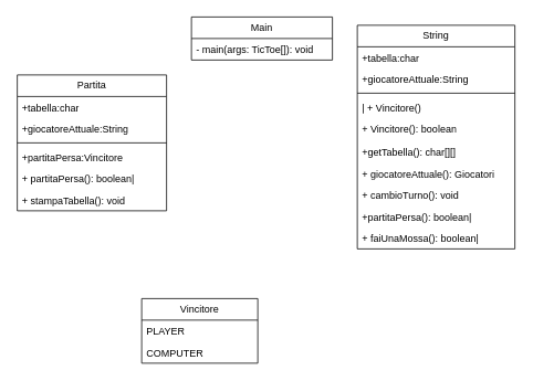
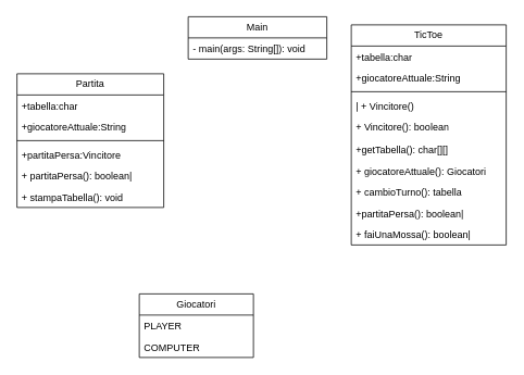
  <mxCell id="0" />
  <mxCell id="1" parent="0" />
  <mxCell id="2" value="Main" style="swimlane;fontStyle=0;childLayout=stackLayout;horizontal=1;startSize=26;fillColor=none;horizontalStack=0;resizeParent=1;resizeParentMax=0;resizeLast=0;collapsible=1;marginBottom=0;whiteSpace=wrap;html=1;" vertex="1" parent="1"><mxGeometry x="230" y="20" width="170" height="52" as="geometry" /></mxCell>
- <mxCell id="3" value="&lt;span class=&quot;hljs-operator&quot;&gt;-&lt;/span&gt; main(args: TicToe[]): void&amp;nbsp;" style="text;strokeColor=none;fillColor=none;align=left;verticalAlign=top;spacingLeft=4;spacingRight=4;overflow=hidden;rotatable=0;points=[[0,0.5],[1,0.5]];portConstraint=eastwest;whiteSpace=wrap;html=1;" vertex="1" parent="2"><mxGeometry y="26" width="170" height="26" as="geometry" /></mxCell>
- <mxCell id="4" value="String" style="swimlane;fontStyle=0;childLayout=stackLayout;horizontal=1;startSize=26;fillColor=none;horizontalStack=0;resizeParent=1;resizeParentMax=0;resizeLast=0;collapsible=1;marginBottom=0;whiteSpace=wrap;html=1;" vertex="1" parent="1"><mxGeometry x="430" y="30" width="190" height="270" as="geometry" /></mxCell>
+ <mxCell id="3" value="&lt;span class=&quot;hljs-operator&quot;&gt;-&lt;/span&gt; main(args: String[]): void&amp;nbsp;" style="text;strokeColor=none;fillColor=none;align=left;verticalAlign=top;spacingLeft=4;spacingRight=4;overflow=hidden;rotatable=0;points=[[0,0.5],[1,0.5]];portConstraint=eastwest;whiteSpace=wrap;html=1;" vertex="1" parent="2"><mxGeometry y="26" width="170" height="26" as="geometry" /></mxCell>
+ <mxCell id="4" value="TicToe" style="swimlane;fontStyle=0;childLayout=stackLayout;horizontal=1;startSize=26;fillColor=none;horizontalStack=0;resizeParent=1;resizeParentMax=0;resizeLast=0;collapsible=1;marginBottom=0;whiteSpace=wrap;html=1;" vertex="1" parent="1"><mxGeometry x="430" y="30" width="190" height="270" as="geometry" /></mxCell>
  <mxCell id="5" value="+tabella:char&lt;div&gt;&lt;br&gt;&lt;/div&gt;" style="text;strokeColor=none;fillColor=none;align=left;verticalAlign=top;spacingLeft=4;spacingRight=4;overflow=hidden;rotatable=0;points=[[0,0.5],[1,0.5]];portConstraint=eastwest;whiteSpace=wrap;html=1;" vertex="1" parent="4"><mxGeometry y="26" width="190" height="26" as="geometry" /></mxCell>
  <mxCell id="6" value="+giocatoreAttuale:String" style="text;strokeColor=none;fillColor=none;align=left;verticalAlign=top;spacingLeft=4;spacingRight=4;overflow=hidden;rotatable=0;points=[[0,0.5],[1,0.5]];portConstraint=eastwest;whiteSpace=wrap;html=1;" vertex="1" parent="4"><mxGeometry y="52" width="190" height="26" as="geometry" /></mxCell>
  <mxCell id="7" value="" style="line;strokeWidth=1;fillColor=none;align=left;verticalAlign=middle;spacingTop=-1;spacingLeft=3;spacingRight=3;rotatable=0;labelPosition=right;points=[];portConstraint=eastwest;strokeColor=inherit;" vertex="1" parent="4"><mxGeometry y="78" width="190" height="8" as="geometry" /></mxCell>
  <mxCell id="8" value="&lt;span class=&quot;hljs-operator&quot;&gt;|&lt;/span&gt; &lt;span class=&quot;hljs-operator&quot;&gt;+&lt;/span&gt; Vincitore()&amp;nbsp;" style="text;strokeColor=none;fillColor=none;align=left;verticalAlign=top;spacingLeft=4;spacingRight=4;overflow=hidden;rotatable=0;points=[[0,0.5],[1,0.5]];portConstraint=eastwest;whiteSpace=wrap;html=1;" vertex="1" parent="4"><mxGeometry y="86" width="190" height="26" as="geometry" /></mxCell>
  <mxCell id="9" value="&lt;span class=&quot;hljs-operator&quot;&gt;+&lt;/span&gt; Vincitore(): &lt;span class=&quot;hljs-type&quot;&gt;boolean&lt;/span&gt;" style="text;strokeColor=none;fillColor=none;align=left;verticalAlign=top;spacingLeft=4;spacingRight=4;overflow=hidden;rotatable=0;points=[[0,0.5],[1,0.5]];portConstraint=eastwest;whiteSpace=wrap;html=1;" vertex="1" parent="4"><mxGeometry y="112" width="190" height="28" as="geometry" /></mxCell>
  <mxCell id="10" value="+getTabella(): &lt;span class=&quot;hljs-type&quot;&gt;char&lt;/span&gt;[][]" style="text;strokeColor=none;fillColor=none;align=left;verticalAlign=top;spacingLeft=4;spacingRight=4;overflow=hidden;rotatable=0;points=[[0,0.5],[1,0.5]];portConstraint=eastwest;whiteSpace=wrap;html=1;" vertex="1" parent="4"><mxGeometry y="140" width="190" height="26" as="geometry" /></mxCell>
  <mxCell id="11" value="&lt;span class=&quot;hljs-operator&quot;&gt;+&lt;/span&gt; giocatoreAttuale(): Giocatori" style="text;strokeColor=none;fillColor=none;align=left;verticalAlign=top;spacingLeft=4;spacingRight=4;overflow=hidden;rotatable=0;points=[[0,0.5],[1,0.5]];portConstraint=eastwest;whiteSpace=wrap;html=1;" vertex="1" parent="4"><mxGeometry y="166" width="190" height="26" as="geometry" /></mxCell>
- <mxCell id="12" value="&lt;span class=&quot;hljs-operator&quot;&gt;+&lt;/span&gt; cambioTurno(): void" style="text;strokeColor=none;fillColor=none;align=left;verticalAlign=top;spacingLeft=4;spacingRight=4;overflow=hidden;rotatable=0;points=[[0,0.5],[1,0.5]];portConstraint=eastwest;whiteSpace=wrap;html=1;" vertex="1" parent="4"><mxGeometry y="192" width="190" height="26" as="geometry" /></mxCell>
+ <mxCell id="12" value="&lt;span class=&quot;hljs-operator&quot;&gt;+&lt;/span&gt; cambioTurno(): tabella" style="text;strokeColor=none;fillColor=none;align=left;verticalAlign=top;spacingLeft=4;spacingRight=4;overflow=hidden;rotatable=0;points=[[0,0.5],[1,0.5]];portConstraint=eastwest;whiteSpace=wrap;html=1;" vertex="1" parent="4"><mxGeometry y="192" width="190" height="26" as="geometry" /></mxCell>
  <mxCell id="13" value="+partitaPersa(): &lt;span class=&quot;hljs-type&quot;&gt;boolean&lt;/span&gt;&lt;span class=&quot;hljs-operator&quot;&gt;|&lt;/span&gt;" style="text;strokeColor=none;fillColor=none;align=left;verticalAlign=top;spacingLeft=4;spacingRight=4;overflow=hidden;rotatable=0;points=[[0,0.5],[1,0.5]];portConstraint=eastwest;whiteSpace=wrap;html=1;" vertex="1" parent="4"><mxGeometry y="218" width="190" height="26" as="geometry" /></mxCell>
  <mxCell id="14" value="&lt;span class=&quot;hljs-operator&quot;&gt;+&lt;/span&gt; faiUnaMossa(): &lt;span class=&quot;hljs-type&quot;&gt;boolean&lt;/span&gt;&lt;span class=&quot;hljs-operator&quot;&gt;|&lt;/span&gt;" style="text;strokeColor=none;fillColor=none;align=left;verticalAlign=top;spacingLeft=4;spacingRight=4;overflow=hidden;rotatable=0;points=[[0,0.5],[1,0.5]];portConstraint=eastwest;whiteSpace=wrap;html=1;" vertex="1" parent="4"><mxGeometry y="244" width="190" height="26" as="geometry" /></mxCell>
  <mxCell id="15" value="Partita" style="swimlane;fontStyle=0;childLayout=stackLayout;horizontal=1;startSize=26;fillColor=none;horizontalStack=0;resizeParent=1;resizeParentMax=0;resizeLast=0;collapsible=1;marginBottom=0;whiteSpace=wrap;html=1;" vertex="1" parent="1"><mxGeometry x="20" y="90" width="180" height="164" as="geometry" /></mxCell>
  <mxCell id="16" value="+tabella:char&lt;div&gt;&lt;br&gt;&lt;/div&gt;" style="text;strokeColor=none;fillColor=none;align=left;verticalAlign=top;spacingLeft=4;spacingRight=4;overflow=hidden;rotatable=0;points=[[0,0.5],[1,0.5]];portConstraint=eastwest;whiteSpace=wrap;html=1;" vertex="1" parent="15"><mxGeometry y="26" width="180" height="26" as="geometry" /></mxCell>
  <mxCell id="17" value="+giocatoreAttuale:String" style="text;strokeColor=none;fillColor=none;align=left;verticalAlign=top;spacingLeft=4;spacingRight=4;overflow=hidden;rotatable=0;points=[[0,0.5],[1,0.5]];portConstraint=eastwest;whiteSpace=wrap;html=1;" vertex="1" parent="15"><mxGeometry y="52" width="180" height="26" as="geometry" /></mxCell>
  <mxCell id="18" value="" style="line;strokeWidth=1;fillColor=none;align=left;verticalAlign=middle;spacingTop=-1;spacingLeft=3;spacingRight=3;rotatable=0;labelPosition=right;points=[];portConstraint=eastwest;strokeColor=inherit;" vertex="1" parent="15"><mxGeometry y="78" width="180" height="8" as="geometry" /></mxCell>
  <mxCell id="19" value="+partitaPersa:Vincitore" style="text;strokeColor=none;fillColor=none;align=left;verticalAlign=top;spacingLeft=4;spacingRight=4;overflow=hidden;rotatable=0;points=[[0,0.5],[1,0.5]];portConstraint=eastwest;whiteSpace=wrap;html=1;" vertex="1" parent="15"><mxGeometry y="86" width="180" height="26" as="geometry" /></mxCell>
  <mxCell id="20" value="&lt;span class=&quot;hljs-operator&quot;&gt;+&lt;/span&gt; partitaPersa(): &lt;span class=&quot;hljs-type&quot;&gt;boolean&lt;/span&gt;&lt;span class=&quot;hljs-operator&quot;&gt;|&lt;/span&gt;" style="text;strokeColor=none;fillColor=none;align=left;verticalAlign=top;spacingLeft=4;spacingRight=4;overflow=hidden;rotatable=0;points=[[0,0.5],[1,0.5]];portConstraint=eastwest;whiteSpace=wrap;html=1;" vertex="1" parent="15"><mxGeometry y="112" width="180" height="26" as="geometry" /></mxCell>
  <mxCell id="21" value="&lt;span class=&quot;hljs-operator&quot;&gt;+&lt;/span&gt; stampaTabella(): void&amp;nbsp;" style="text;strokeColor=none;fillColor=none;align=left;verticalAlign=top;spacingLeft=4;spacingRight=4;overflow=hidden;rotatable=0;points=[[0,0.5],[1,0.5]];portConstraint=eastwest;whiteSpace=wrap;html=1;" vertex="1" parent="15"><mxGeometry y="138" width="180" height="26" as="geometry" /></mxCell>
- <mxCell id="22" value="Vincitore" style="swimlane;fontStyle=0;childLayout=stackLayout;horizontal=1;startSize=26;fillColor=none;horizontalStack=0;resizeParent=1;resizeParentMax=0;resizeLast=0;collapsible=1;marginBottom=0;whiteSpace=wrap;html=1;" vertex="1" parent="1"><mxGeometry x="170" y="360" width="140" height="78" as="geometry" /></mxCell>
+ <mxCell id="22" value="Giocatori" style="swimlane;fontStyle=0;childLayout=stackLayout;horizontal=1;startSize=26;fillColor=none;horizontalStack=0;resizeParent=1;resizeParentMax=0;resizeLast=0;collapsible=1;marginBottom=0;whiteSpace=wrap;html=1;" vertex="1" parent="1"><mxGeometry x="170" y="360" width="140" height="78" as="geometry" /></mxCell>
  <mxCell id="23" value=" PLAYER " style="text;strokeColor=none;fillColor=none;align=left;verticalAlign=top;spacingLeft=4;spacingRight=4;overflow=hidden;rotatable=0;points=[[0,0.5],[1,0.5]];portConstraint=eastwest;whiteSpace=wrap;html=1;" vertex="1" parent="22"><mxGeometry y="26" width="140" height="26" as="geometry" /></mxCell>
  <mxCell id="24" value="COMPUTER" style="text;strokeColor=none;fillColor=none;align=left;verticalAlign=top;spacingLeft=4;spacingRight=4;overflow=hidden;rotatable=0;points=[[0,0.5],[1,0.5]];portConstraint=eastwest;whiteSpace=wrap;html=1;" vertex="1" parent="22"><mxGeometry y="52" width="140" height="26" as="geometry" /></mxCell>
